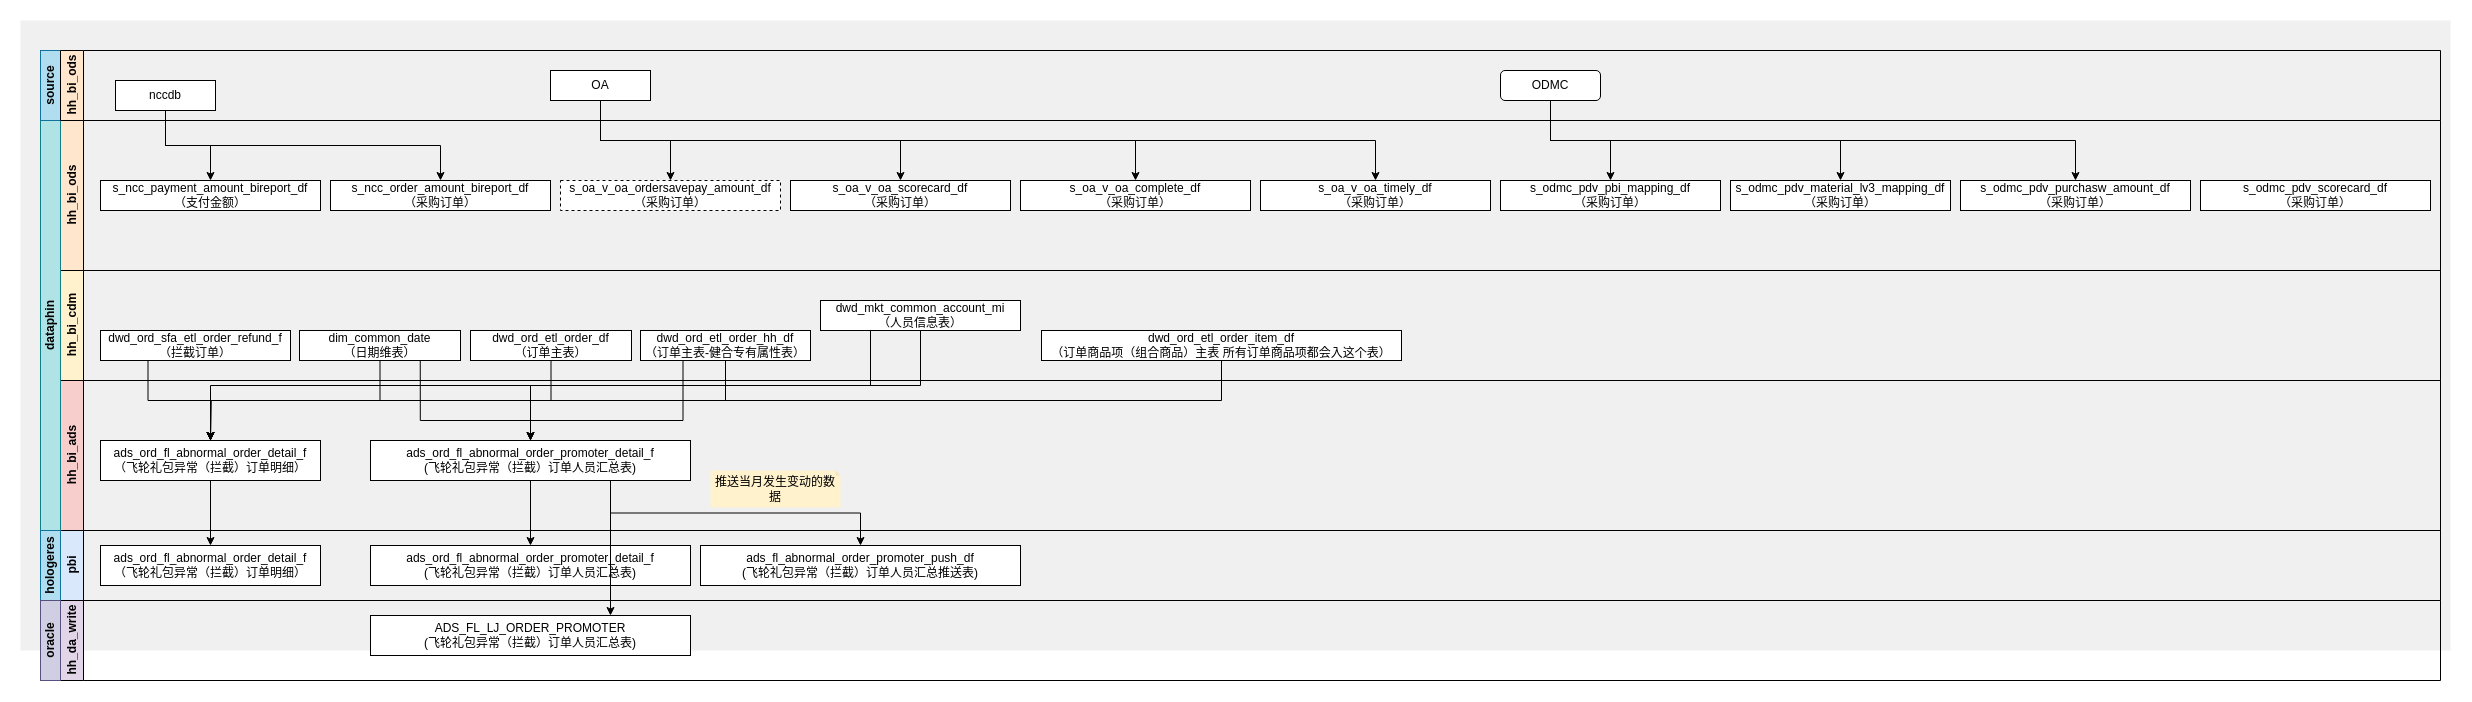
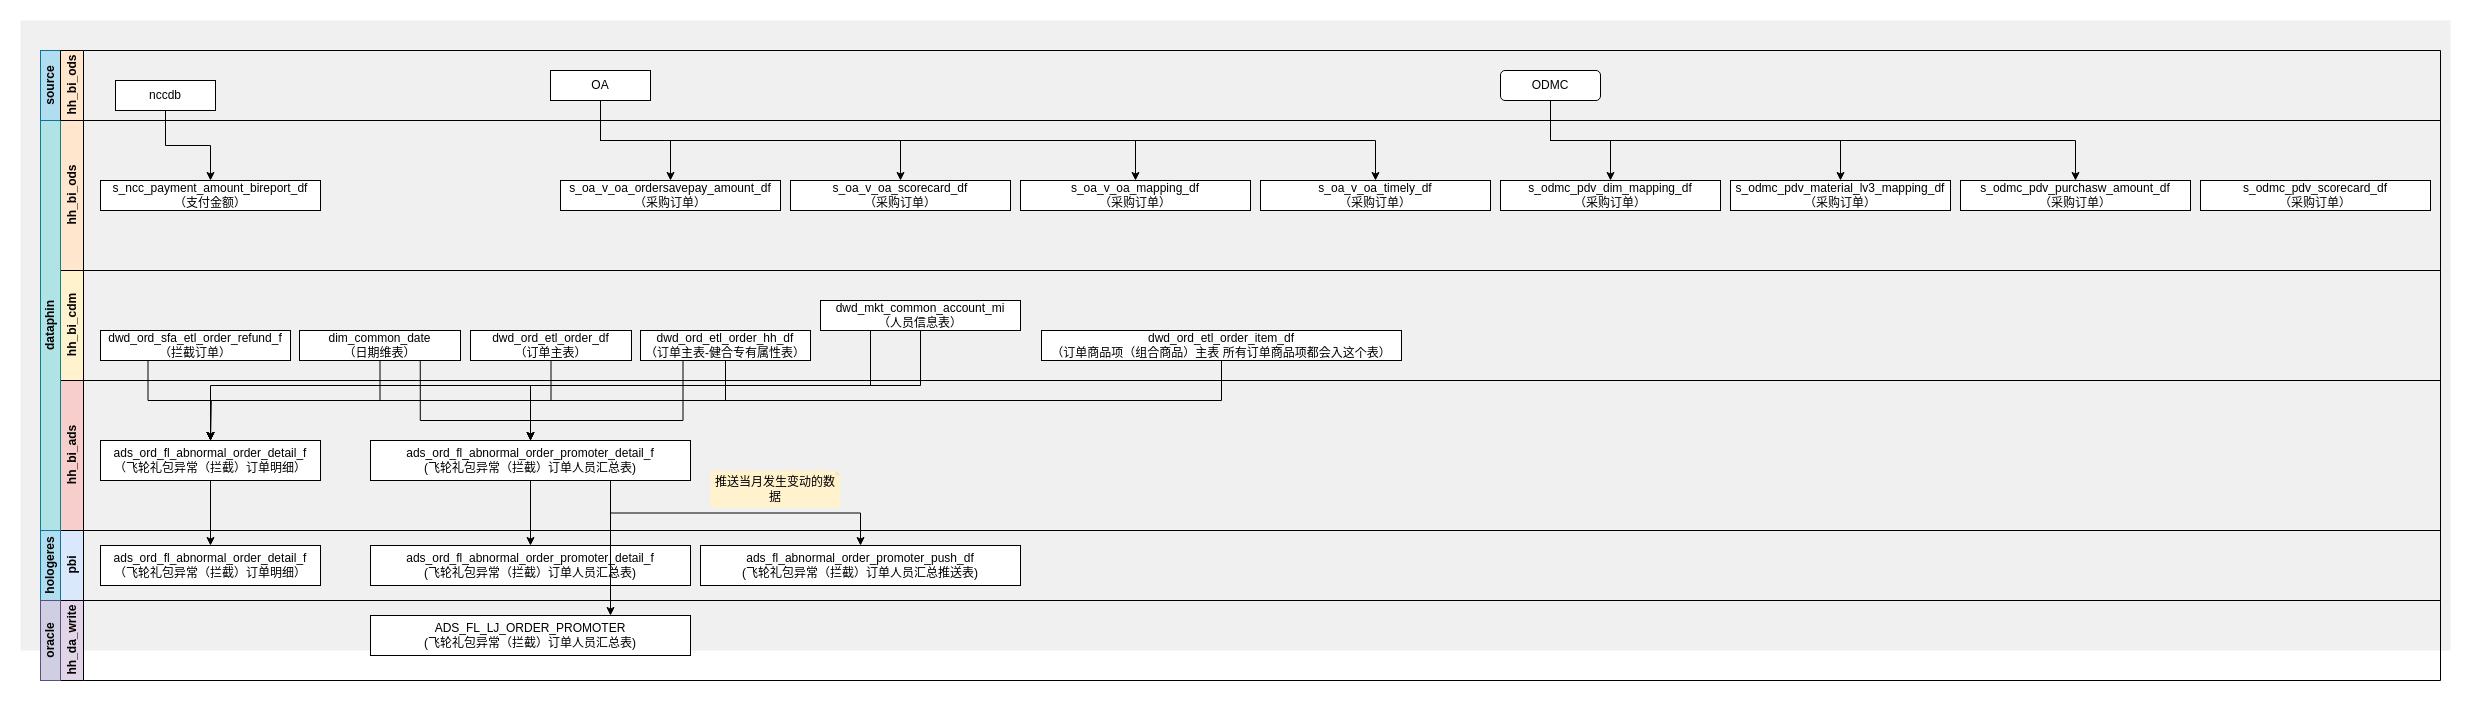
  <mxCell id="0" />
  <mxCell id="1" parent="0" />
  <mxCell id="2" value="" style="rounded=0;whiteSpace=wrap;html=1;fillColor=#F0F0F0;strokeColor=none;" vertex="1" parent="1"><mxGeometry x="20" y="20" width="2430" height="630" as="geometry" /></mxCell>
  <mxCell id="3" value="hh_bi_ods" style="swimlane;horizontal=0;whiteSpace=wrap;html=1;startSize=23;collapsible=0;fillColor=#ffe6cc;strokeColor=default;" vertex="1" parent="1"><mxGeometry x="60" y="120" width="2380" height="150" as="geometry" /></mxCell>
  <mxCell id="4" value="s_oa_v_oa_timely_df&lt;br&gt;（采购订单）" style="rounded=0;whiteSpace=wrap;html=1;" vertex="1" parent="3"><mxGeometry x="1200" y="60" width="230" height="30" as="geometry" /></mxCell>
- <mxCell id="5" value="s_oa_v_oa_complete_df&lt;br&gt;（采购订单）" style="rounded=0;whiteSpace=wrap;html=1;" vertex="1" parent="3"><mxGeometry x="960" y="60" width="230" height="30" as="geometry" /></mxCell>
+ <mxCell id="5" value="s_oa_v_oa_mapping_df&lt;br&gt;（采购订单）" style="rounded=0;whiteSpace=wrap;html=1;" vertex="1" parent="3"><mxGeometry x="960" y="60" width="230" height="30" as="geometry" /></mxCell>
  <mxCell id="6" value="s_oa_v_oa_scorecard_df&lt;br&gt;（采购订单）" style="rounded=0;whiteSpace=wrap;html=1;" vertex="1" parent="3"><mxGeometry x="730" y="60" width="220" height="30" as="geometry" /></mxCell>
- <mxCell id="7" value="s_oa_v_oa_ordersavepay_amount_df（采购订单）" style="rounded=0;whiteSpace=wrap;html=1;dashed=1;" vertex="1" parent="3"><mxGeometry x="500" y="60" width="220" height="30" as="geometry" /></mxCell>
- <mxCell id="8" value="s_ncc_order_amount_bireport_df&lt;br&gt;（采购订单）" style="rounded=0;whiteSpace=wrap;html=1;" vertex="1" parent="3"><mxGeometry x="270" y="60" width="220" height="30" as="geometry" /></mxCell>
+ <mxCell id="7" value="s_oa_v_oa_ordersavepay_amount_df（采购订单）" style="rounded=0;whiteSpace=wrap;html=1;" vertex="1" parent="3"><mxGeometry x="500" y="60" width="220" height="30" as="geometry" /></mxCell>
  <mxCell id="9" value="s_ncc_payment_amount_bireport_df&lt;br&gt;（支付金额）" style="rounded=0;whiteSpace=wrap;html=1;" vertex="1" parent="3"><mxGeometry x="40" y="60" width="220" height="30" as="geometry" /></mxCell>
- <mxCell id="10" value="s_odmc_pdv_pbi_mapping_df&lt;br&gt;（采购订单）" style="rounded=0;whiteSpace=wrap;html=1;" vertex="1" parent="3"><mxGeometry x="1440" y="60" width="220" height="30" as="geometry" /></mxCell>
+ <mxCell id="10" value="s_odmc_pdv_dim_mapping_df&lt;br&gt;（采购订单）" style="rounded=0;whiteSpace=wrap;html=1;" vertex="1" parent="3"><mxGeometry x="1440" y="60" width="220" height="30" as="geometry" /></mxCell>
  <mxCell id="11" value="s_odmc_pdv_material_lv3_mapping_df&lt;br&gt;（采购订单）" style="rounded=0;whiteSpace=wrap;html=1;" vertex="1" parent="3"><mxGeometry x="1670" y="60" width="220" height="30" as="geometry" /></mxCell>
  <mxCell id="12" value="s_odmc_pdv_purchasw_amount_df&lt;br&gt;（采购订单）" style="rounded=0;whiteSpace=wrap;html=1;" vertex="1" parent="3"><mxGeometry x="1900" y="60" width="230" height="30" as="geometry" /></mxCell>
  <mxCell id="13" value="s_odmc_pdv_scorecard_df&lt;br&gt;（采购订单）" style="rounded=0;whiteSpace=wrap;html=1;" vertex="1" parent="3"><mxGeometry x="2140" y="60" width="230" height="30" as="geometry" /></mxCell>
  <mxCell id="14" value="hh_bi_cdm" style="swimlane;horizontal=0;whiteSpace=wrap;html=1;startSize=23;collapsible=0;fillColor=#fff2cc;strokeColor=default;" vertex="1" parent="1"><mxGeometry x="60" y="270" width="2380" height="110" as="geometry" /></mxCell>
  <mxCell id="15" value="dwd_ord_sfa_etl_order_refund_f&lt;br&gt;（拦截订单）" style="rounded=0;whiteSpace=wrap;html=1;" vertex="1" parent="14"><mxGeometry x="40" y="60" width="190" height="30" as="geometry" /></mxCell>
  <mxCell id="16" style="edgeStyle=orthogonalEdgeStyle;rounded=0;orthogonalLoop=1;jettySize=auto;html=1;exitX=0.5;exitY=1;exitDx=0;exitDy=0;" edge="1" parent="14" source="17"><mxGeometry relative="1" as="geometry"><mxPoint x="150.0" y="170" as="targetPoint" /></mxGeometry></mxCell>
  <mxCell id="17" value="&lt;a name=&quot;OLE_LINK1&quot;&gt;dim_common_date&lt;br&gt;（日期维表）&lt;br&gt;&lt;/a&gt;" style="rounded=0;whiteSpace=wrap;html=1;" vertex="1" parent="14"><mxGeometry x="239" y="60" width="161" height="30" as="geometry" /></mxCell>
  <mxCell id="18" style="edgeStyle=orthogonalEdgeStyle;rounded=0;orthogonalLoop=1;jettySize=auto;html=1;exitX=0.5;exitY=1;exitDx=0;exitDy=0;" edge="1" parent="14" source="19"><mxGeometry relative="1" as="geometry"><mxPoint x="150.0" y="170" as="targetPoint" /></mxGeometry></mxCell>
  <mxCell id="19" value="&lt;a name=&quot;OLE_LINK1&quot;&gt;dwd_ord_etl_order_df&lt;br&gt;（订单主表）&lt;br&gt;&lt;/a&gt;" style="rounded=0;whiteSpace=wrap;html=1;" vertex="1" parent="14"><mxGeometry x="410" y="60" width="161" height="30" as="geometry" /></mxCell>
  <mxCell id="20" value="&lt;a name=&quot;OLE_LINK1&quot;&gt;dwd_ord_etl_order_hh_df&lt;br&gt;（订单主表-健合专有属性表）&lt;br&gt;&lt;/a&gt;" style="rounded=0;whiteSpace=wrap;html=1;" vertex="1" parent="14"><mxGeometry x="580" y="60" width="170" height="30" as="geometry" /></mxCell>
  <mxCell id="21" value="&lt;a name=&quot;OLE_LINK1&quot;&gt;dwd_mkt_common_account_mi&lt;br&gt;（人员信息表）&lt;br&gt;&lt;/a&gt;" style="rounded=0;whiteSpace=wrap;html=1;" vertex="1" parent="14"><mxGeometry x="760" y="30" width="200" height="30" as="geometry" /></mxCell>
  <mxCell id="22" value="hh_bi_ads" style="swimlane;horizontal=0;whiteSpace=wrap;html=1;startSize=23;collapsible=0;fillColor=#f8cecc;strokeColor=default;" vertex="1" parent="1"><mxGeometry x="60" y="380" width="2380" height="150" as="geometry" /></mxCell>
  <mxCell id="23" value="ads_ord_fl_abnormal_order_detail_f&lt;br&gt;（飞轮礼包异常（拦截）订单明细）" style="rounded=0;whiteSpace=wrap;html=1;" vertex="1" parent="22"><mxGeometry x="40" y="60" width="220" height="40" as="geometry" /></mxCell>
  <mxCell id="24" value="ads_ord_fl_abnormal_order_promoter_detail_f&lt;br&gt;(飞轮礼包异常（拦截）订单人员汇总表)" style="rounded=0;whiteSpace=wrap;html=1;" vertex="1" parent="22"><mxGeometry x="310" y="60" width="320" height="40" as="geometry" /></mxCell>
  <mxCell id="25" value="推送当月发生变动的数据" style="shape=note;whiteSpace=wrap;html=1;backgroundOutline=1;darkOpacity=0.05;noLabel=0;connectable=1;snapToPoint=0;portConstraintRotation=0;allowArrows=1;collapsible=0;recursiveResize=1;expand=1;editable=1;movable=1;resizable=1;rotatable=1;deletable=1;locked=0;treeFolding=0;treeMoving=0;enumerate=0;comic=0;perimeter=rectanglePerimeter;fillOpacity=100;strokeOpacity=100;overflow=visible;fillColor=#fff2cc;strokeColor=none;size=5;" vertex="1" parent="22"><mxGeometry x="650" y="90" width="130" height="37" as="geometry" /></mxCell>
  <mxCell id="26" style="edgeStyle=orthogonalEdgeStyle;rounded=0;orthogonalLoop=1;jettySize=auto;html=1;exitX=0.25;exitY=1;exitDx=0;exitDy=0;entryX=0.5;entryY=0;entryDx=0;entryDy=0;" edge="1" parent="1" source="15" target="23"><mxGeometry relative="1" as="geometry" /></mxCell>
  <mxCell id="27" style="edgeStyle=orthogonalEdgeStyle;rounded=0;orthogonalLoop=1;jettySize=auto;html=1;exitX=0.5;exitY=1;exitDx=0;exitDy=0;entryX=0.5;entryY=0;entryDx=0;entryDy=0;" edge="1" parent="1" source="20" target="23"><mxGeometry relative="1" as="geometry" /></mxCell>
  <mxCell id="28" style="edgeStyle=orthogonalEdgeStyle;rounded=0;orthogonalLoop=1;jettySize=auto;html=1;exitX=0.5;exitY=1;exitDx=0;exitDy=0;entryX=0.5;entryY=0;entryDx=0;entryDy=0;" edge="1" parent="1" source="29" target="23"><mxGeometry relative="1" as="geometry" /></mxCell>
  <mxCell id="29" value="dwd_ord_etl_order_item_df&lt;br&gt;（订单商品项（组合商品）主表 所有订单商品项都会入这个表）" style="rounded=0;whiteSpace=wrap;html=1;" vertex="1" parent="1"><mxGeometry x="1041" y="330" width="360" height="30" as="geometry" /></mxCell>
  <mxCell id="30" style="edgeStyle=orthogonalEdgeStyle;rounded=0;orthogonalLoop=1;jettySize=auto;html=1;exitX=0.75;exitY=1;exitDx=0;exitDy=0;entryX=0.5;entryY=0;entryDx=0;entryDy=0;" edge="1" parent="1" source="17" target="24"><mxGeometry relative="1" as="geometry"><Array as="points"><mxPoint x="420" y="420" /><mxPoint x="530" y="420" /></Array></mxGeometry></mxCell>
  <mxCell id="31" style="edgeStyle=orthogonalEdgeStyle;rounded=0;orthogonalLoop=1;jettySize=auto;html=1;exitX=0.25;exitY=1;exitDx=0;exitDy=0;entryX=0.5;entryY=0;entryDx=0;entryDy=0;" edge="1" parent="1" source="20" target="24"><mxGeometry relative="1" as="geometry"><Array as="points"><mxPoint x="683" y="420" /><mxPoint x="530" y="420" /></Array></mxGeometry></mxCell>
  <mxCell id="32" value="pbi" style="swimlane;horizontal=0;whiteSpace=wrap;html=1;startSize=23;collapsible=0;fillColor=#dae8fc;strokeColor=default;" vertex="1" parent="1"><mxGeometry x="60" y="530" width="2380" height="70" as="geometry" /></mxCell>
  <mxCell id="33" value="ads_ord_fl_abnormal_order_detail_f&lt;br&gt;（飞轮礼包异常（拦截）订单明细）" style="rounded=0;whiteSpace=wrap;html=1;" vertex="1" parent="32"><mxGeometry x="40" y="15" width="220" height="40" as="geometry" /></mxCell>
  <mxCell id="34" value="ads_ord_fl_abnormal_order_promoter_detail_f&lt;br&gt;(飞轮礼包异常（拦截）订单人员汇总表)" style="rounded=0;whiteSpace=wrap;html=1;" vertex="1" parent="32"><mxGeometry x="310" y="15" width="320" height="40" as="geometry" /></mxCell>
  <mxCell id="35" value="ads_fl_abnormal_order_promoter_push_df&lt;br&gt;&lt;span style=&quot;background-color: initial;&quot;&gt;(飞轮礼包异常（拦截）订单人员汇总推送表)&lt;/span&gt;" style="rounded=0;whiteSpace=wrap;html=1;" vertex="1" parent="32"><mxGeometry x="640" y="15" width="320" height="40" as="geometry" /></mxCell>
  <mxCell id="36" value="dataphin" style="rounded=0;whiteSpace=wrap;html=1;horizontal=0;fontStyle=1;fillColor=#b0e3e6;strokeColor=#0e8088;" vertex="1" parent="1"><mxGeometry x="40" y="120" width="20" height="410" as="geometry" /></mxCell>
  <mxCell id="37" value="hologeres" style="rounded=0;whiteSpace=wrap;html=1;horizontal=0;fontStyle=1;fillColor=#b1ddf0;strokeColor=#10739e;" vertex="1" parent="1"><mxGeometry x="40" y="530" width="20" height="70" as="geometry" /></mxCell>
  <mxCell id="38" style="edgeStyle=orthogonalEdgeStyle;rounded=0;orthogonalLoop=1;jettySize=auto;html=1;exitX=0.5;exitY=1;exitDx=0;exitDy=0;entryX=0.5;entryY=0;entryDx=0;entryDy=0;" edge="1" parent="1" source="23" target="33"><mxGeometry relative="1" as="geometry" /></mxCell>
  <mxCell id="39" style="edgeStyle=orthogonalEdgeStyle;rounded=0;orthogonalLoop=1;jettySize=auto;html=1;exitX=0.5;exitY=1;exitDx=0;exitDy=0;entryX=0.5;entryY=0;entryDx=0;entryDy=0;" edge="1" parent="1" source="24" target="34"><mxGeometry relative="1" as="geometry" /></mxCell>
  <mxCell id="40" value="hh_da_write" style="swimlane;horizontal=0;whiteSpace=wrap;html=1;startSize=23;collapsible=0;fillColor=#e1d5e7;strokeColor=default;" vertex="1" parent="1"><mxGeometry x="60" y="600" width="2380" height="80" as="geometry" /></mxCell>
  <mxCell id="41" value="ADS_FL_LJ_ORDER_PROMOTER&lt;br&gt;(飞轮礼包异常（拦截）订单人员汇总表)" style="rounded=0;whiteSpace=wrap;html=1;" vertex="1" parent="40"><mxGeometry x="310" y="15" width="320" height="40" as="geometry" /></mxCell>
  <mxCell id="42" value="oracle" style="rounded=0;whiteSpace=wrap;html=1;horizontal=0;fontStyle=1;fillColor=#d0cee2;strokeColor=#56517e;" vertex="1" parent="1"><mxGeometry x="40" y="600" width="20" height="80" as="geometry" /></mxCell>
  <mxCell id="43" style="edgeStyle=orthogonalEdgeStyle;rounded=0;orthogonalLoop=1;jettySize=auto;html=1;exitX=0.75;exitY=1;exitDx=0;exitDy=0;entryX=0.75;entryY=0;entryDx=0;entryDy=0;" edge="1" parent="1" source="24" target="41"><mxGeometry relative="1" as="geometry" /></mxCell>
  <mxCell id="44" style="edgeStyle=orthogonalEdgeStyle;rounded=0;orthogonalLoop=1;jettySize=auto;html=1;exitX=0.25;exitY=1;exitDx=0;exitDy=0;entryX=0.5;entryY=0;entryDx=0;entryDy=0;" edge="1" parent="1" source="21" target="23"><mxGeometry relative="1" as="geometry" /></mxCell>
  <mxCell id="45" style="edgeStyle=orthogonalEdgeStyle;rounded=0;orthogonalLoop=1;jettySize=auto;html=1;exitX=0.5;exitY=1;exitDx=0;exitDy=0;" edge="1" parent="1" source="21" target="24"><mxGeometry relative="1" as="geometry" /></mxCell>
  <mxCell id="46" style="edgeStyle=orthogonalEdgeStyle;rounded=0;orthogonalLoop=1;jettySize=auto;html=1;exitX=0.75;exitY=1;exitDx=0;exitDy=0;" edge="1" parent="1" source="24" target="35"><mxGeometry relative="1" as="geometry" /></mxCell>
  <mxCell id="47" value="source" style="rounded=0;whiteSpace=wrap;html=1;horizontal=0;fontStyle=1;fillColor=#b1ddf0;strokeColor=#10739e;" vertex="1" parent="1"><mxGeometry x="40" y="50" width="20" height="70" as="geometry" /></mxCell>
  <mxCell id="48" value="hh_bi_ods" style="swimlane;horizontal=0;whiteSpace=wrap;html=1;startSize=23;collapsible=0;fillColor=#ffe6cc;strokeColor=default;" vertex="1" parent="1"><mxGeometry x="60" y="50" width="2380" height="70" as="geometry" /></mxCell>
  <mxCell id="49" value="nccdb" style="rounded=0;whiteSpace=wrap;html=1;" vertex="1" parent="48"><mxGeometry x="55" y="30" width="100" height="30" as="geometry" /></mxCell>
  <mxCell id="50" value="OA" style="rounded=0;whiteSpace=wrap;html=1;" vertex="1" parent="48"><mxGeometry x="490" y="20" width="100" height="30" as="geometry" /></mxCell>
  <mxCell id="51" value="ODMC" style="whiteSpace=wrap;html=1;rounded=1;" vertex="1" parent="48"><mxGeometry x="1440" y="20" width="100" height="30" as="geometry" /></mxCell>
  <mxCell id="52" style="edgeStyle=orthogonalEdgeStyle;rounded=0;orthogonalLoop=1;jettySize=auto;html=1;exitX=0.5;exitY=1;exitDx=0;exitDy=0;entryX=0.5;entryY=0;entryDx=0;entryDy=0;" edge="1" parent="1" source="49" target="9"><mxGeometry relative="1" as="geometry" /></mxCell>
- <mxCell id="53" style="edgeStyle=orthogonalEdgeStyle;rounded=0;orthogonalLoop=1;jettySize=auto;html=1;exitX=0.5;exitY=1;exitDx=0;exitDy=0;entryX=0.5;entryY=0;entryDx=0;entryDy=0;" edge="1" parent="1" source="49" target="8"><mxGeometry relative="1" as="geometry" /></mxCell>
  <mxCell id="54" style="edgeStyle=orthogonalEdgeStyle;rounded=0;orthogonalLoop=1;jettySize=auto;html=1;exitX=0.5;exitY=1;exitDx=0;exitDy=0;entryX=0.5;entryY=0;entryDx=0;entryDy=0;" edge="1" parent="1" source="50" target="7"><mxGeometry relative="1" as="geometry" /></mxCell>
  <mxCell id="55" style="edgeStyle=orthogonalEdgeStyle;rounded=0;orthogonalLoop=1;jettySize=auto;html=1;exitX=0.5;exitY=1;exitDx=0;exitDy=0;" edge="1" parent="1" source="50" target="6"><mxGeometry relative="1" as="geometry" /></mxCell>
  <mxCell id="56" style="edgeStyle=orthogonalEdgeStyle;rounded=0;orthogonalLoop=1;jettySize=auto;html=1;exitX=0.5;exitY=1;exitDx=0;exitDy=0;entryX=0.5;entryY=0;entryDx=0;entryDy=0;" edge="1" parent="1" source="50" target="5"><mxGeometry relative="1" as="geometry" /></mxCell>
  <mxCell id="57" style="edgeStyle=orthogonalEdgeStyle;rounded=0;orthogonalLoop=1;jettySize=auto;html=1;exitX=0.5;exitY=1;exitDx=0;exitDy=0;" edge="1" parent="1" source="50" target="4"><mxGeometry relative="1" as="geometry" /></mxCell>
  <mxCell id="58" style="edgeStyle=orthogonalEdgeStyle;rounded=0;orthogonalLoop=1;jettySize=auto;html=1;exitX=0.5;exitY=1;exitDx=0;exitDy=0;entryX=0.5;entryY=0;entryDx=0;entryDy=0;" edge="1" parent="1" source="51" target="10"><mxGeometry relative="1" as="geometry" /></mxCell>
  <mxCell id="59" style="edgeStyle=orthogonalEdgeStyle;rounded=0;orthogonalLoop=1;jettySize=auto;html=1;exitX=0.5;exitY=1;exitDx=0;exitDy=0;entryX=0.5;entryY=0;entryDx=0;entryDy=0;" edge="1" parent="1" source="51" target="11"><mxGeometry relative="1" as="geometry" /></mxCell>
  <mxCell id="60" style="edgeStyle=orthogonalEdgeStyle;rounded=0;orthogonalLoop=1;jettySize=auto;html=1;exitX=0.5;exitY=1;exitDx=0;exitDy=0;" edge="1" parent="1" source="51" target="12"><mxGeometry relative="1" as="geometry" /></mxCell>
